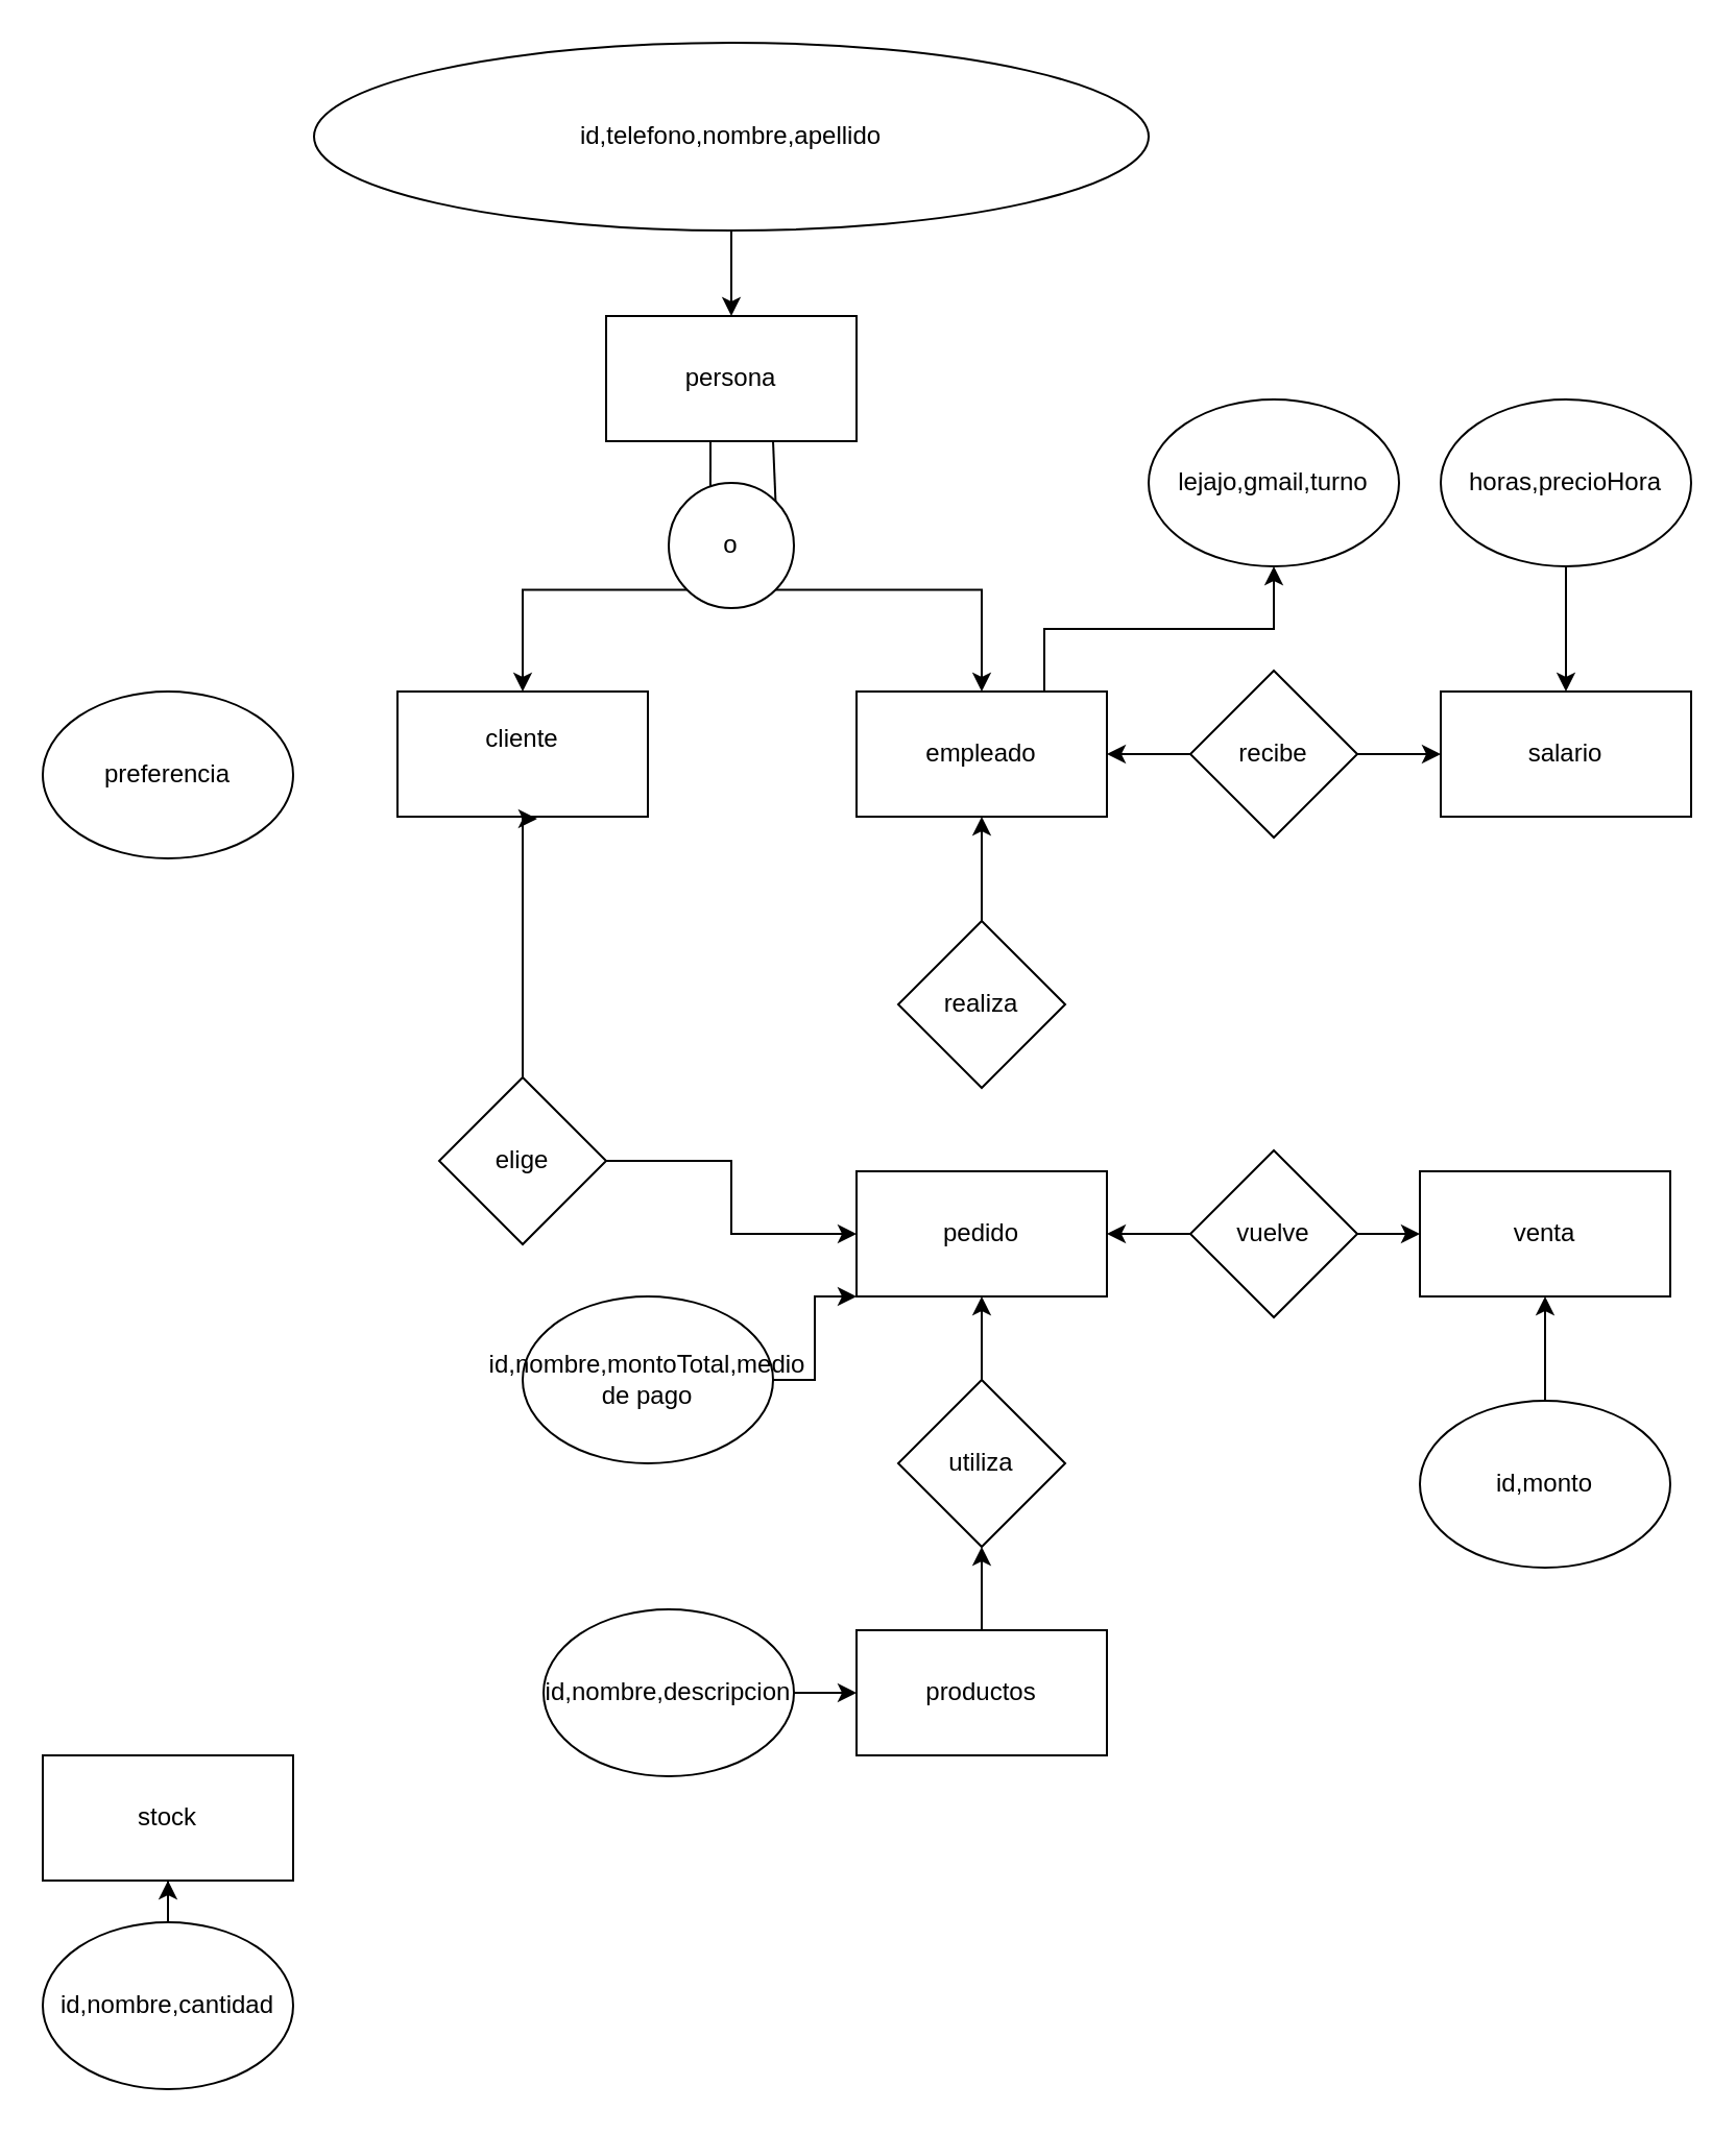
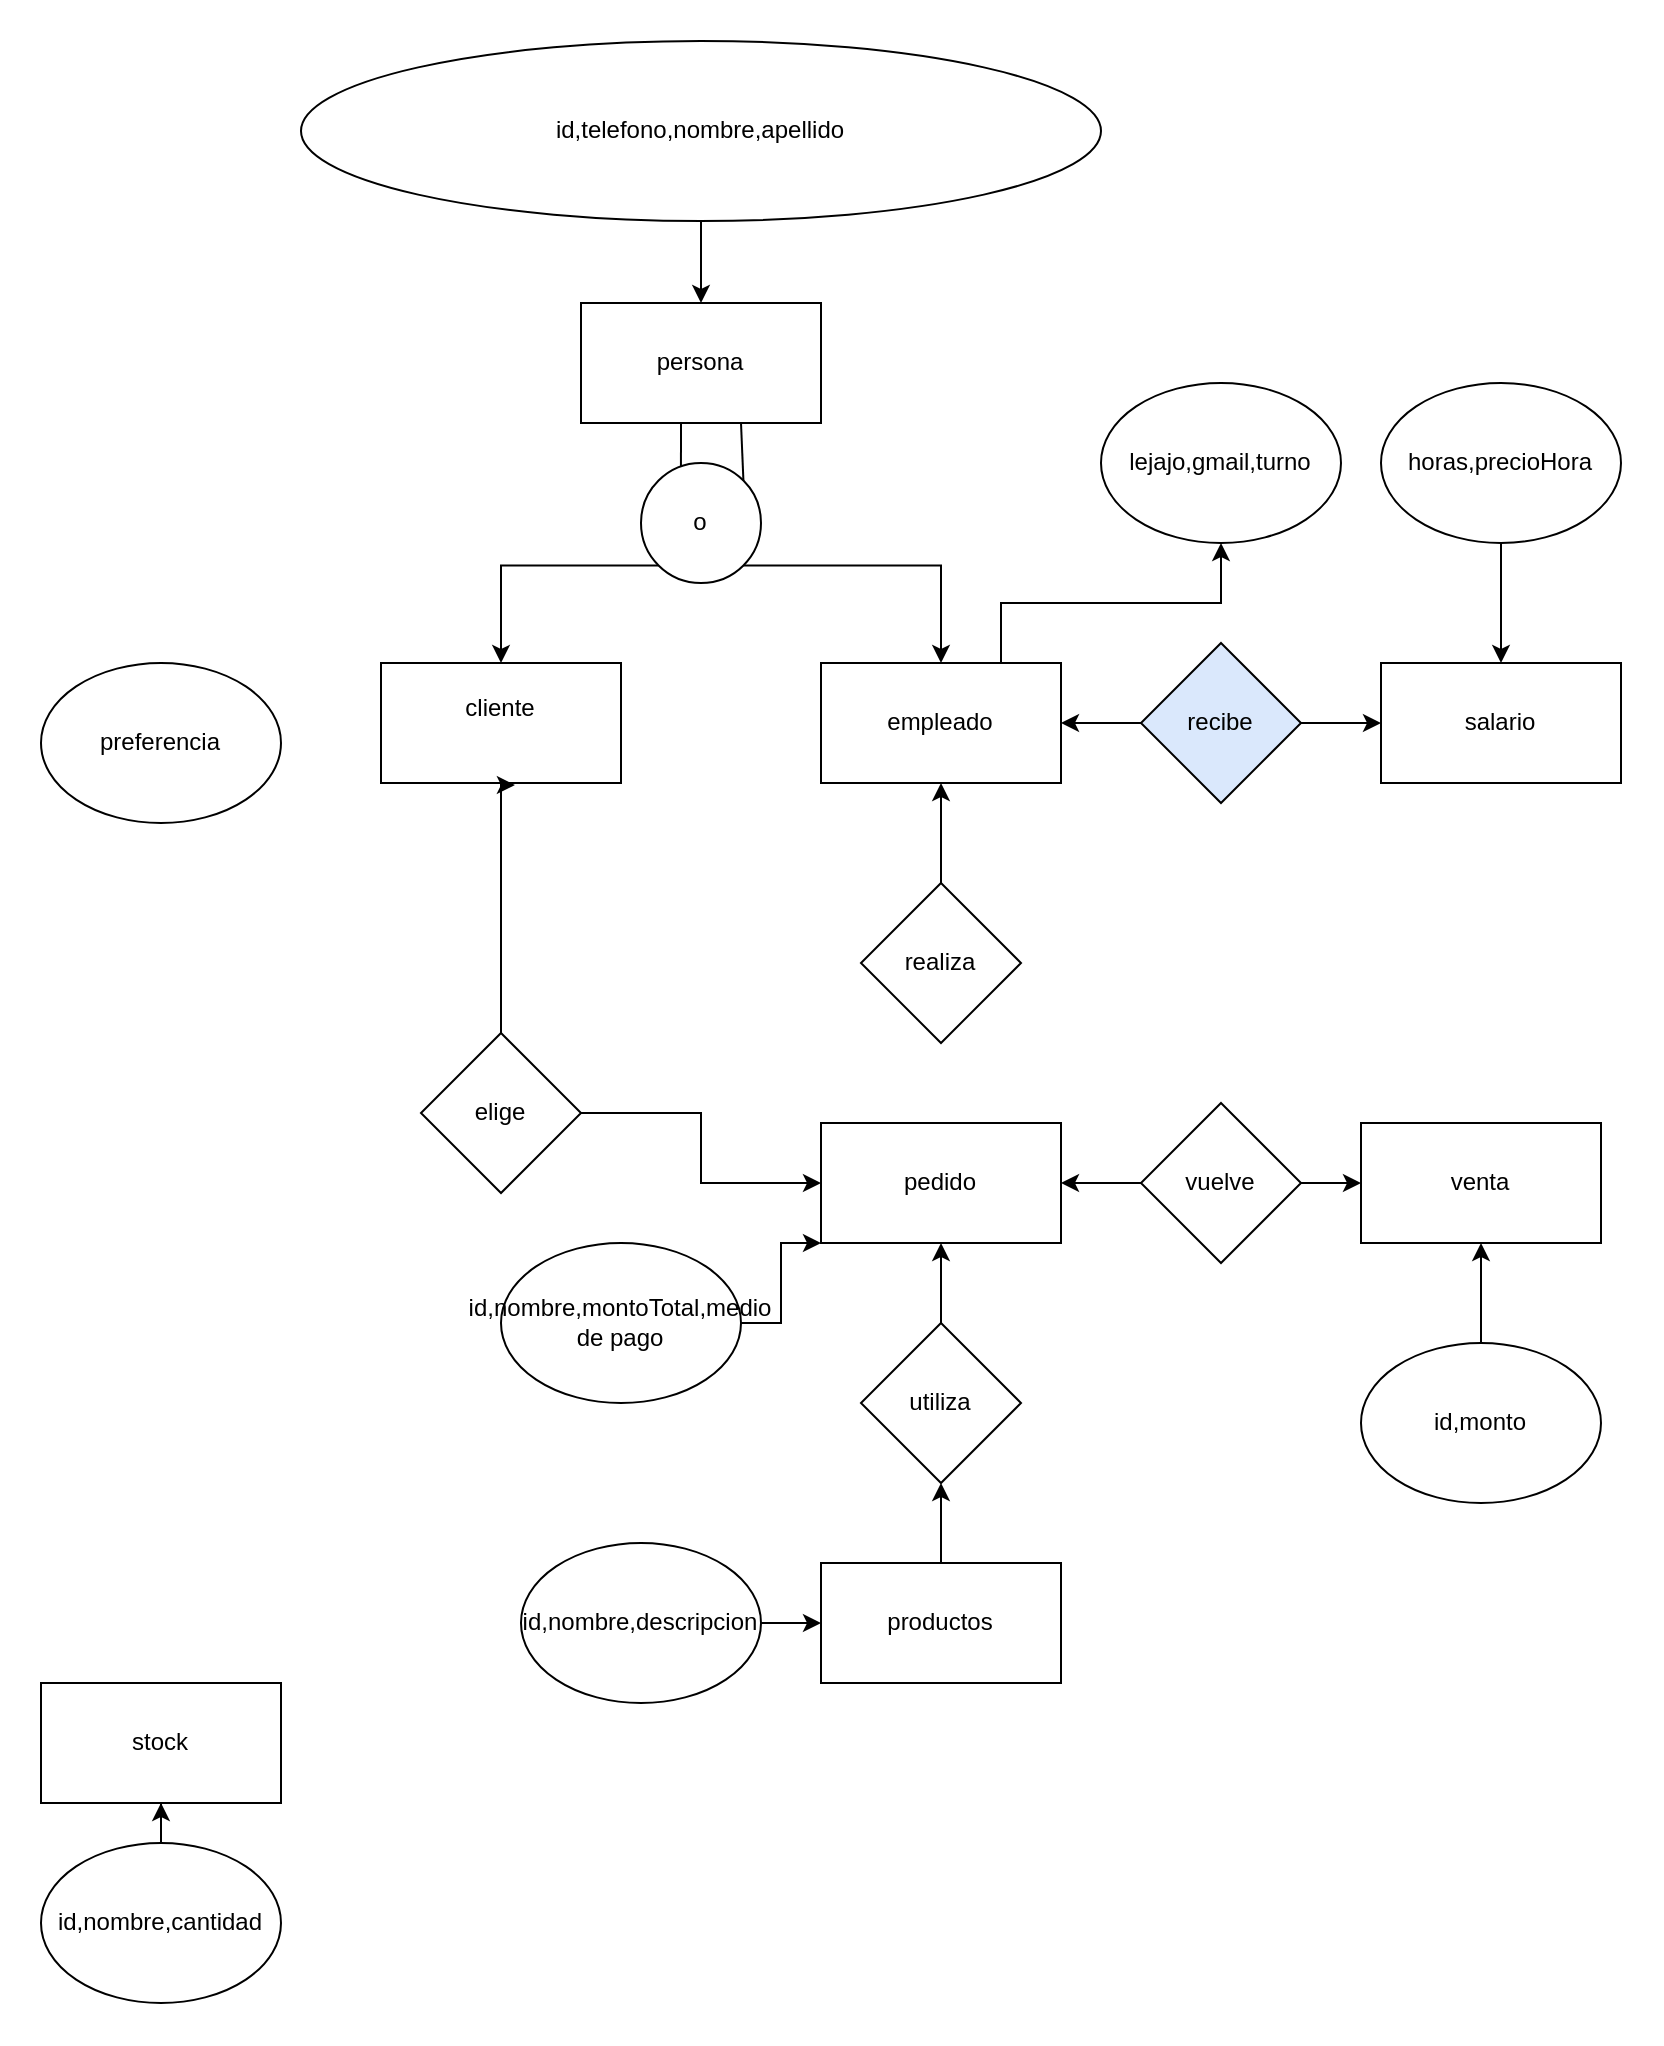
  <mxCell id="0" />
  <mxCell id="1" parent="0" />
  <mxCell id="2" value="persona" style="rounded=0;whiteSpace=wrap;html=1;" vertex="1" parent="1"><mxGeometry x="290" y="151" width="120" height="60" as="geometry" /></mxCell>
  <mxCell id="3" style="edgeStyle=orthogonalEdgeStyle;rounded=0;orthogonalLoop=1;jettySize=auto;html=1;exitX=0;exitY=1;exitDx=0;exitDy=0;entryX=0.5;entryY=0;entryDx=0;entryDy=0;" edge="1" parent="1" source="5" target="8"><mxGeometry relative="1" as="geometry" /></mxCell>
  <mxCell id="4" style="edgeStyle=orthogonalEdgeStyle;rounded=0;orthogonalLoop=1;jettySize=auto;html=1;exitX=1;exitY=1;exitDx=0;exitDy=0;entryX=0.5;entryY=0;entryDx=0;entryDy=0;" edge="1" parent="1" source="5" target="10"><mxGeometry relative="1" as="geometry" /></mxCell>
  <mxCell id="5" value="o" style="ellipse;whiteSpace=wrap;html=1;aspect=fixed;" vertex="1" parent="1"><mxGeometry x="320" y="231" width="60" height="60" as="geometry" /></mxCell>
  <mxCell id="6" value="" style="endArrow=none;html=1;rounded=0;exitX=0.333;exitY=0.033;exitDx=0;exitDy=0;exitPerimeter=0;" edge="1" parent="1" source="5"><mxGeometry width="50" height="50" relative="1" as="geometry"><mxPoint x="290" y="261" as="sourcePoint" /><mxPoint x="340" y="211" as="targetPoint" /></mxGeometry></mxCell>
  <mxCell id="7" value="" style="endArrow=none;html=1;rounded=0;exitX=1;exitY=0;exitDx=0;exitDy=0;" edge="1" parent="1" source="5"><mxGeometry width="50" height="50" relative="1" as="geometry"><mxPoint x="320" y="261" as="sourcePoint" /><mxPoint x="370" y="211" as="targetPoint" /></mxGeometry></mxCell>
  <mxCell id="8" value="cliente&lt;div&gt;&lt;br&gt;&lt;/div&gt;" style="rounded=0;whiteSpace=wrap;html=1;" vertex="1" parent="1"><mxGeometry x="190" y="331" width="120" height="60" as="geometry" /></mxCell>
  <mxCell id="9" style="edgeStyle=orthogonalEdgeStyle;rounded=0;orthogonalLoop=1;jettySize=auto;html=1;exitX=0.75;exitY=0;exitDx=0;exitDy=0;entryX=0.5;entryY=1;entryDx=0;entryDy=0;" edge="1" parent="1" source="10" target="26"><mxGeometry relative="1" as="geometry" /></mxCell>
  <mxCell id="10" value="empleado" style="rounded=0;whiteSpace=wrap;html=1;" vertex="1" parent="1"><mxGeometry x="410" y="331" width="120" height="60" as="geometry" /></mxCell>
  <mxCell id="11" value="pedido" style="rounded=0;whiteSpace=wrap;html=1;" vertex="1" parent="1"><mxGeometry x="410" y="561" width="120" height="60" as="geometry" /></mxCell>
  <mxCell id="12" style="edgeStyle=orthogonalEdgeStyle;rounded=0;orthogonalLoop=1;jettySize=auto;html=1;exitX=0.5;exitY=0;exitDx=0;exitDy=0;entryX=0.5;entryY=1;entryDx=0;entryDy=0;" edge="1" parent="1" source="13" target="10"><mxGeometry relative="1" as="geometry" /></mxCell>
  <mxCell id="13" value="realiza" style="rhombus;whiteSpace=wrap;html=1;" vertex="1" parent="1"><mxGeometry x="430" y="441" width="80" height="80" as="geometry" /></mxCell>
  <mxCell id="14" style="edgeStyle=orthogonalEdgeStyle;rounded=0;orthogonalLoop=1;jettySize=auto;html=1;exitX=0.5;exitY=0;exitDx=0;exitDy=0;entryX=0.5;entryY=1;entryDx=0;entryDy=0;" edge="1" parent="1" source="15" target="17"><mxGeometry relative="1" as="geometry" /></mxCell>
  <mxCell id="15" value="productos" style="rounded=0;whiteSpace=wrap;html=1;" vertex="1" parent="1"><mxGeometry x="410" y="781" width="120" height="60" as="geometry" /></mxCell>
  <mxCell id="16" style="edgeStyle=orthogonalEdgeStyle;rounded=0;orthogonalLoop=1;jettySize=auto;html=1;exitX=0.5;exitY=0;exitDx=0;exitDy=0;entryX=0.5;entryY=1;entryDx=0;entryDy=0;" edge="1" parent="1" source="17" target="11"><mxGeometry relative="1" as="geometry" /></mxCell>
  <mxCell id="17" value="utiliza" style="rhombus;whiteSpace=wrap;html=1;" vertex="1" parent="1"><mxGeometry x="430" y="661" width="80" height="80" as="geometry" /></mxCell>
  <mxCell id="18" style="edgeStyle=orthogonalEdgeStyle;rounded=0;orthogonalLoop=1;jettySize=auto;html=1;exitX=1;exitY=0.5;exitDx=0;exitDy=0;entryX=0;entryY=0.5;entryDx=0;entryDy=0;" edge="1" parent="1" source="20" target="21"><mxGeometry relative="1" as="geometry" /></mxCell>
  <mxCell id="19" style="edgeStyle=orthogonalEdgeStyle;rounded=0;orthogonalLoop=1;jettySize=auto;html=1;exitX=0;exitY=0.5;exitDx=0;exitDy=0;entryX=1;entryY=0.5;entryDx=0;entryDy=0;" edge="1" parent="1" source="20" target="11"><mxGeometry relative="1" as="geometry" /></mxCell>
  <mxCell id="20" value="vuelve" style="rhombus;whiteSpace=wrap;html=1;" vertex="1" parent="1"><mxGeometry x="570" y="551" width="80" height="80" as="geometry" /></mxCell>
  <mxCell id="21" value="venta" style="rounded=0;whiteSpace=wrap;html=1;" vertex="1" parent="1"><mxGeometry x="680" y="561" width="120" height="60" as="geometry" /></mxCell>
  <mxCell id="22" value="stock" style="rounded=0;whiteSpace=wrap;html=1;" vertex="1" parent="1"><mxGeometry x="20" y="841" width="120" height="60" as="geometry" /></mxCell>
  <mxCell id="23" style="edgeStyle=orthogonalEdgeStyle;rounded=0;orthogonalLoop=1;jettySize=auto;html=1;entryX=0.5;entryY=0;entryDx=0;entryDy=0;" edge="1" parent="1" source="24" target="2"><mxGeometry relative="1" as="geometry" /></mxCell>
  <mxCell id="24" value="id,telefono,nombre,apellido" style="ellipse;whiteSpace=wrap;html=1;" vertex="1" parent="1"><mxGeometry x="150" y="20" width="400" height="90" as="geometry" /></mxCell>
  <mxCell id="25" value="preferencia" style="ellipse;whiteSpace=wrap;html=1;" vertex="1" parent="1"><mxGeometry x="20" y="331" width="120" height="80" as="geometry" /></mxCell>
  <mxCell id="26" value="lejajo,gmail,turno" style="ellipse;whiteSpace=wrap;html=1;" vertex="1" parent="1"><mxGeometry x="550" y="191" width="120" height="80" as="geometry" /></mxCell>
  <mxCell id="27" value="salario" style="rounded=0;whiteSpace=wrap;html=1;" vertex="1" parent="1"><mxGeometry x="690" y="331" width="120" height="60" as="geometry" /></mxCell>
  <mxCell id="28" style="edgeStyle=orthogonalEdgeStyle;rounded=0;orthogonalLoop=1;jettySize=auto;html=1;exitX=0;exitY=0.5;exitDx=0;exitDy=0;entryX=1;entryY=0.5;entryDx=0;entryDy=0;" edge="1" parent="1" source="30" target="10"><mxGeometry relative="1" as="geometry" /></mxCell>
  <mxCell id="29" style="edgeStyle=orthogonalEdgeStyle;rounded=0;orthogonalLoop=1;jettySize=auto;html=1;exitX=1;exitY=0.5;exitDx=0;exitDy=0;entryX=0;entryY=0.5;entryDx=0;entryDy=0;" edge="1" parent="1" source="30" target="27"><mxGeometry relative="1" as="geometry" /></mxCell>
- <mxCell id="30" value="recibe" style="rhombus;whiteSpace=wrap;html=1;" vertex="1" parent="1"><mxGeometry x="570" y="321" width="80" height="80" as="geometry" /></mxCell>
+ <mxCell id="30" value="recibe" style="rhombus;whiteSpace=wrap;html=1;fillColor=#dae8fc;" vertex="1" parent="1"><mxGeometry x="570" y="321" width="80" height="80" as="geometry" /></mxCell>
  <mxCell id="31" style="edgeStyle=orthogonalEdgeStyle;rounded=0;orthogonalLoop=1;jettySize=auto;html=1;entryX=0.5;entryY=0;entryDx=0;entryDy=0;" edge="1" parent="1" source="32" target="27"><mxGeometry relative="1" as="geometry" /></mxCell>
  <mxCell id="32" value="horas,precioHora" style="ellipse;whiteSpace=wrap;html=1;" vertex="1" parent="1"><mxGeometry x="690" y="191" width="120" height="80" as="geometry" /></mxCell>
  <mxCell id="33" style="edgeStyle=orthogonalEdgeStyle;rounded=0;orthogonalLoop=1;jettySize=auto;html=1;entryX=0.5;entryY=1;entryDx=0;entryDy=0;" edge="1" parent="1" source="34" target="21"><mxGeometry relative="1" as="geometry" /></mxCell>
  <mxCell id="34" value="id,monto" style="ellipse;whiteSpace=wrap;html=1;" vertex="1" parent="1"><mxGeometry x="680" y="671" width="120" height="80" as="geometry" /></mxCell>
  <mxCell id="35" style="edgeStyle=orthogonalEdgeStyle;rounded=0;orthogonalLoop=1;jettySize=auto;html=1;exitX=1;exitY=0.5;exitDx=0;exitDy=0;entryX=0;entryY=0.5;entryDx=0;entryDy=0;" edge="1" parent="1" source="36" target="15"><mxGeometry relative="1" as="geometry" /></mxCell>
  <mxCell id="36" value="id,nombre,descripcion" style="ellipse;whiteSpace=wrap;html=1;" vertex="1" parent="1"><mxGeometry x="260" y="771" width="120" height="80" as="geometry" /></mxCell>
  <mxCell id="37" style="edgeStyle=orthogonalEdgeStyle;rounded=0;orthogonalLoop=1;jettySize=auto;html=1;" edge="1" parent="1" source="38" target="11"><mxGeometry relative="1" as="geometry"><Array as="points"><mxPoint x="390" y="661" /><mxPoint x="390" y="621" /></Array></mxGeometry></mxCell>
  <mxCell id="38" value="id,nombre,montoTotal,medio de pago" style="ellipse;whiteSpace=wrap;html=1;" vertex="1" parent="1"><mxGeometry x="250" y="621" width="120" height="80" as="geometry" /></mxCell>
  <mxCell id="39" style="edgeStyle=orthogonalEdgeStyle;rounded=0;orthogonalLoop=1;jettySize=auto;html=1;entryX=0.5;entryY=1;entryDx=0;entryDy=0;" edge="1" parent="1" source="40" target="22"><mxGeometry relative="1" as="geometry" /></mxCell>
  <mxCell id="40" value="id,nombre,cantidad" style="ellipse;whiteSpace=wrap;html=1;" vertex="1" parent="1"><mxGeometry x="20" y="921" width="120" height="80" as="geometry" /></mxCell>
  <mxCell id="41" style="edgeStyle=orthogonalEdgeStyle;rounded=0;orthogonalLoop=1;jettySize=auto;html=1;entryX=0;entryY=0.5;entryDx=0;entryDy=0;" edge="1" parent="1" source="42" target="11"><mxGeometry relative="1" as="geometry" /></mxCell>
  <mxCell id="42" value="elige" style="rhombus;whiteSpace=wrap;html=1;" vertex="1" parent="1"><mxGeometry x="210" y="516" width="80" height="80" as="geometry" /></mxCell>
  <mxCell id="43" style="edgeStyle=orthogonalEdgeStyle;rounded=0;orthogonalLoop=1;jettySize=auto;html=1;exitX=0.5;exitY=0;exitDx=0;exitDy=0;entryX=0.558;entryY=1.017;entryDx=0;entryDy=0;entryPerimeter=0;" edge="1" parent="1" source="42" target="8"><mxGeometry relative="1" as="geometry"><Array as="points"><mxPoint x="250" y="392" /></Array></mxGeometry></mxCell>
